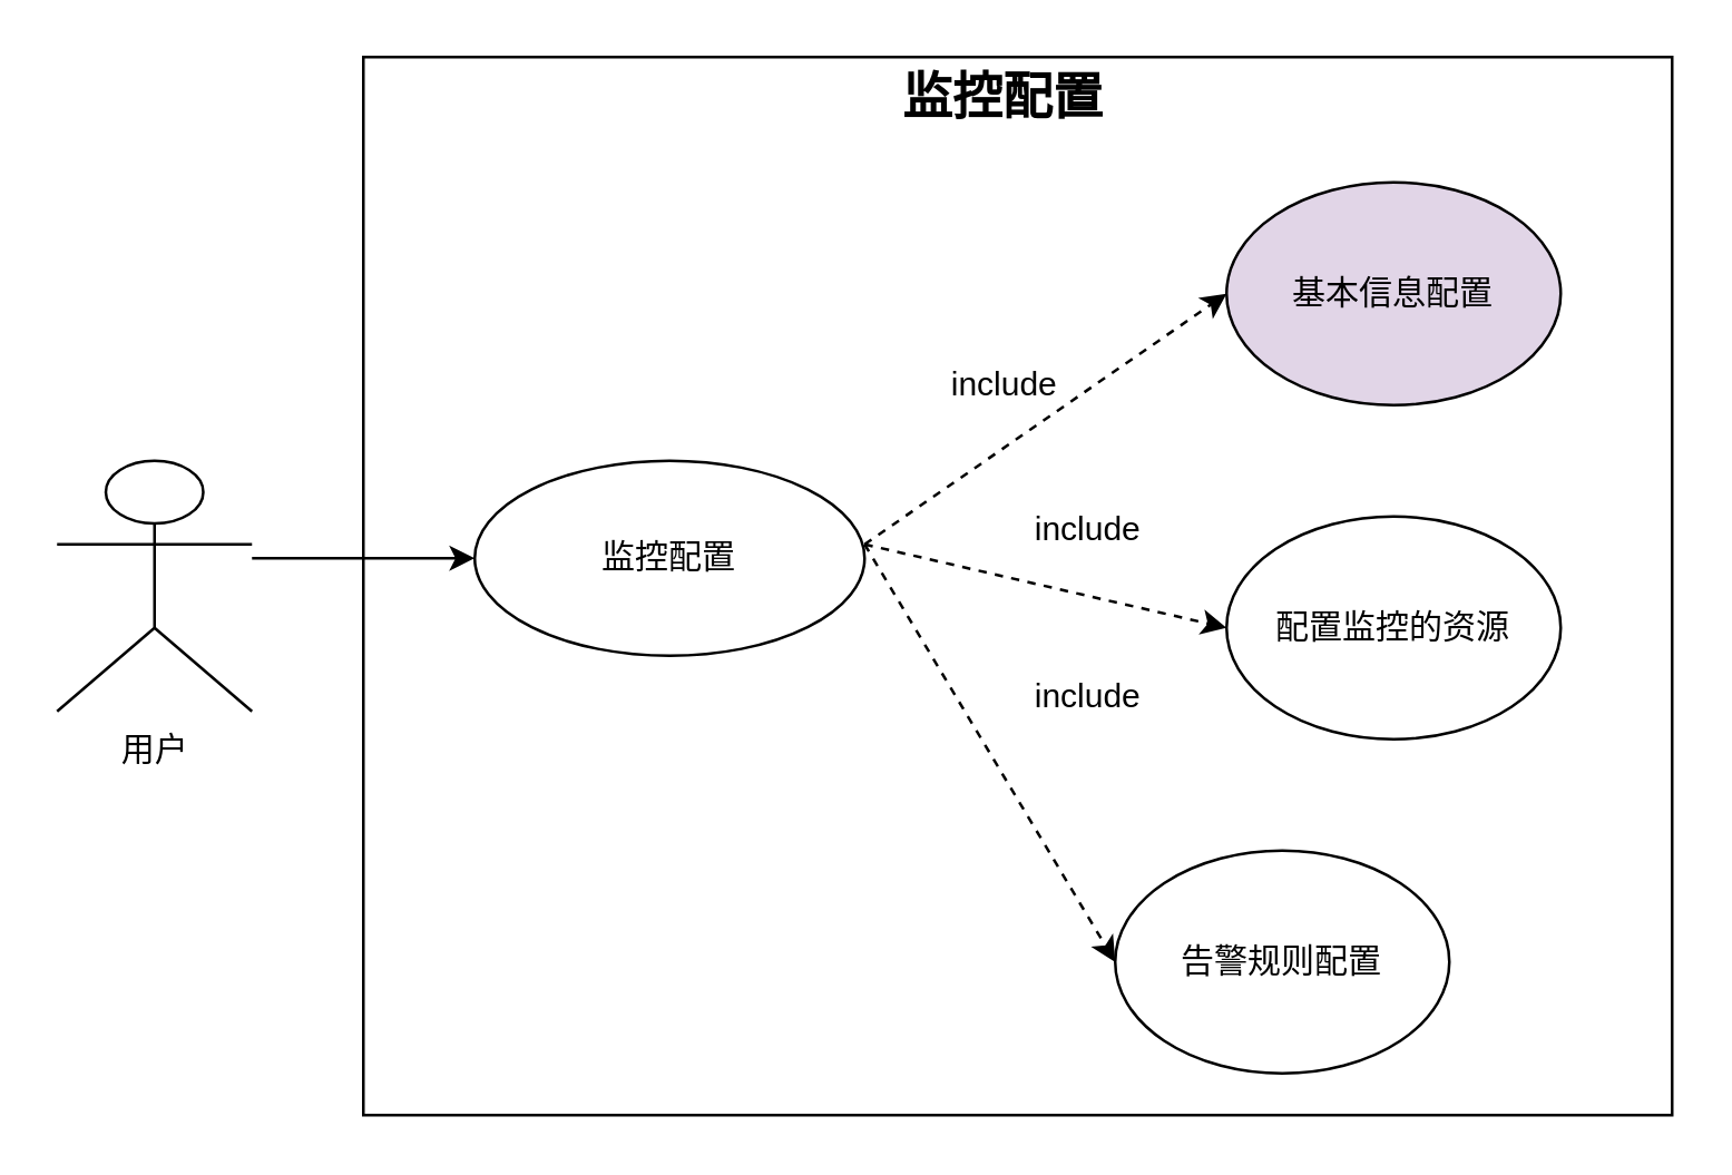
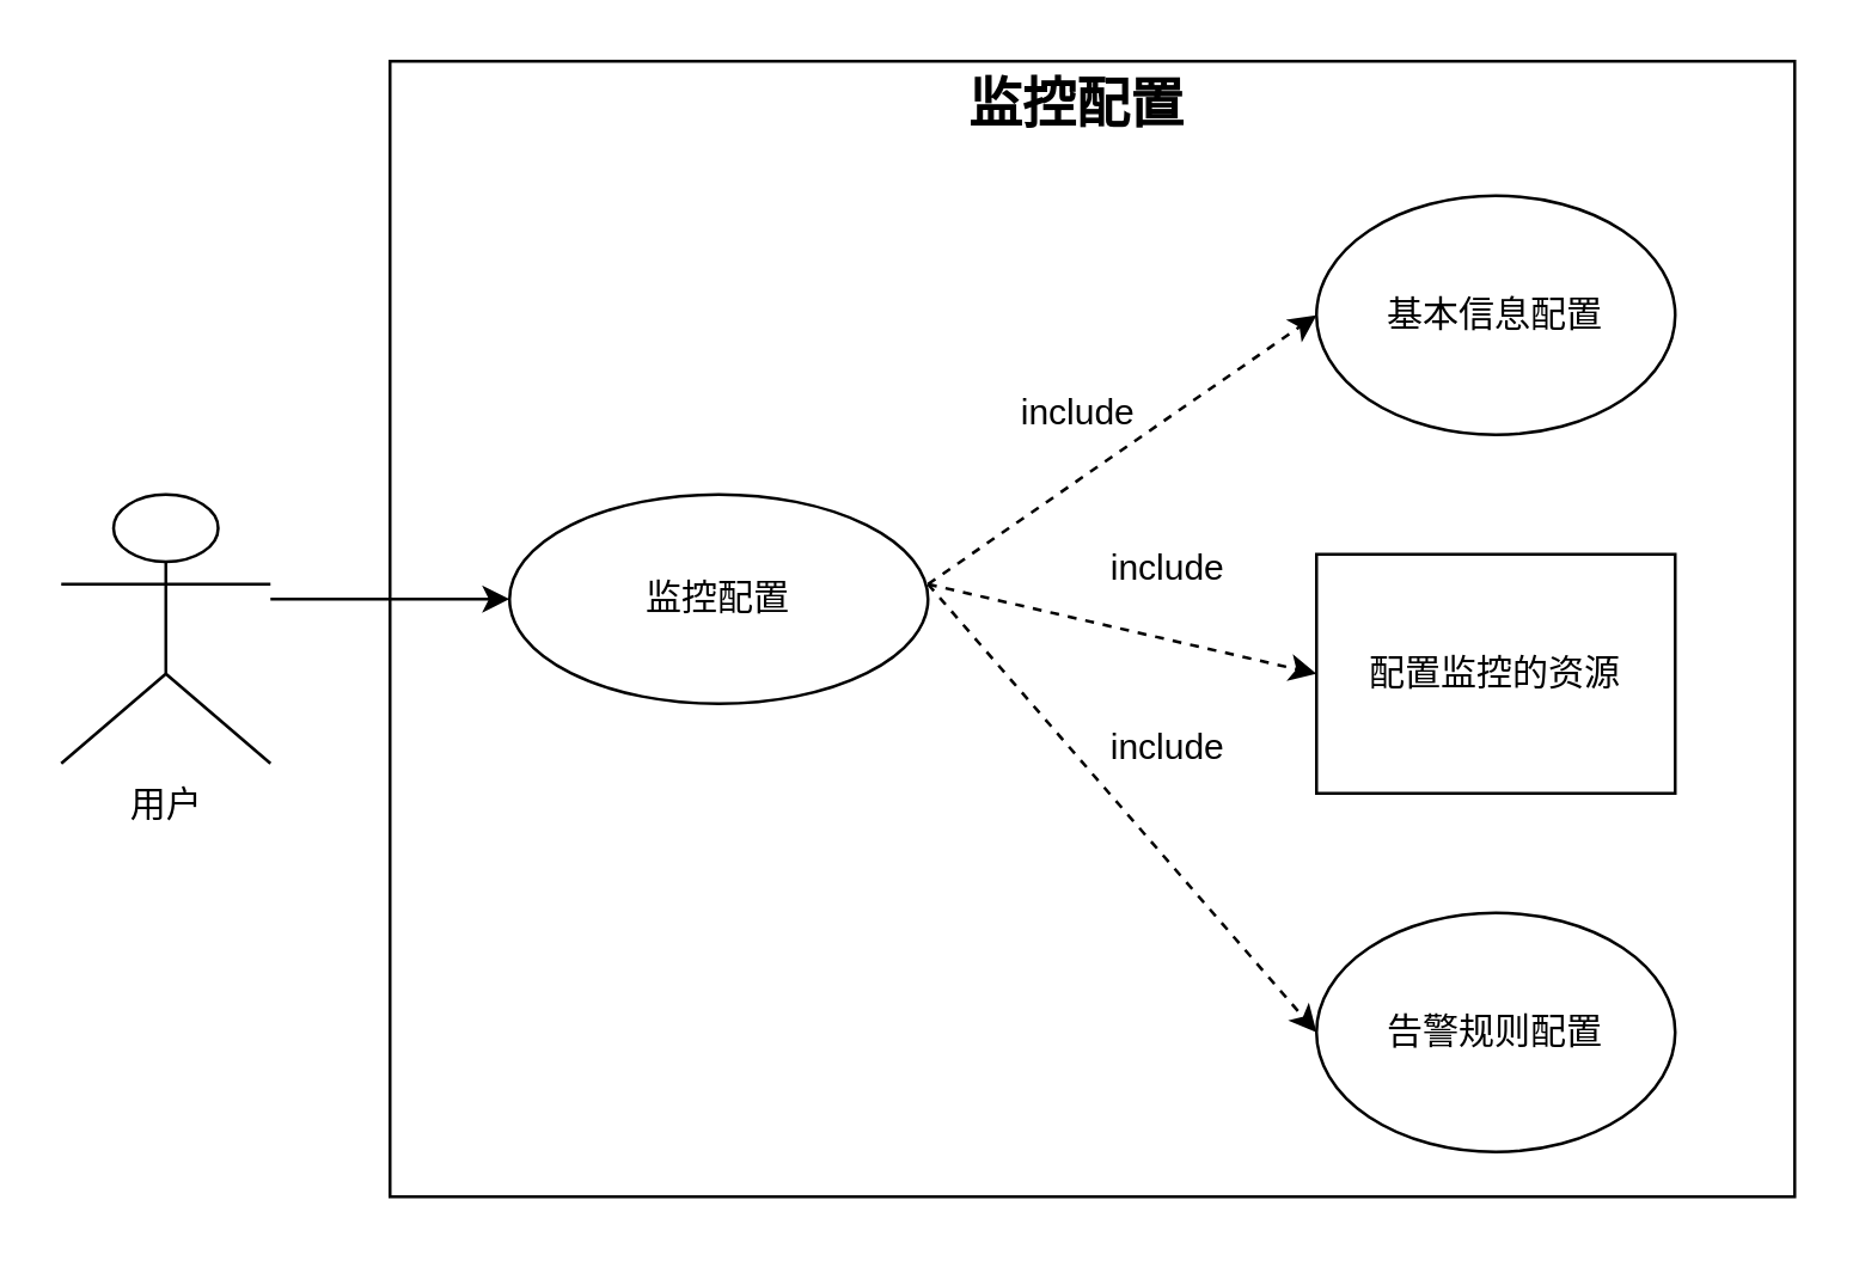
  <mxCell id="0" />
  <mxCell id="1" parent="0" />
  <mxCell id="2" value="" style="rounded=0;whiteSpace=wrap;html=1;" parent="1" vertex="1"><mxGeometry x="130" y="20" width="470" height="380" as="geometry" /></mxCell>
  <mxCell id="3" value="用户" style="shape=umlActor;verticalLabelPosition=bottom;verticalAlign=top;html=1;" parent="1" vertex="1"><mxGeometry x="20" y="165" width="70" height="90" as="geometry" /></mxCell>
  <mxCell id="4" value="监控配置" style="ellipse;whiteSpace=wrap;html=1;" parent="1" vertex="1"><mxGeometry x="170" y="165" width="140" height="70" as="geometry" /></mxCell>
  <mxCell id="5" value="" style="endArrow=classic;html=1;rounded=0;entryX=0;entryY=0.5;entryDx=0;entryDy=0;" parent="1" target="4" edge="1"><mxGeometry width="50" height="50" relative="1" as="geometry"><mxPoint x="90" y="200" as="sourcePoint" /><mxPoint x="230" y="185" as="targetPoint" /></mxGeometry></mxCell>
- <mxCell id="6" value="基本信息配置" style="ellipse;whiteSpace=wrap;html=1;fillColor=#e1d5e7;" parent="1" vertex="1"><mxGeometry x="440" y="65" width="120" height="80" as="geometry" /></mxCell>
- <mxCell id="7" value="配置监控的资源" style="ellipse;whiteSpace=wrap;html=1;" parent="1" vertex="1"><mxGeometry x="440" y="185" width="120" height="80" as="geometry" /></mxCell>
+ <mxCell id="6" value="基本信息配置" style="ellipse;whiteSpace=wrap;html=1;" parent="1" vertex="1"><mxGeometry x="440" y="65" width="120" height="80" as="geometry" /></mxCell>
+ <mxCell id="7" value="配置监控的资源" style="whiteSpace=wrap;html=1;rounded=0;" parent="1" vertex="1"><mxGeometry x="440" y="185" width="120" height="80" as="geometry" /></mxCell>
  <mxCell id="8" value="" style="endArrow=classic;html=1;rounded=0;entryX=0;entryY=0.5;entryDx=0;entryDy=0;dashed=1;" parent="1" target="6" edge="1"><mxGeometry width="50" height="50" relative="1" as="geometry"><mxPoint x="310" y="195" as="sourcePoint" /><mxPoint x="360" y="145" as="targetPoint" /><Array as="points" /></mxGeometry></mxCell>
- <mxCell id="9" value="告警规则配置" style="ellipse;whiteSpace=wrap;html=1;" parent="1" vertex="1"><mxGeometry x="400" y="305" width="120" height="80" as="geometry" /></mxCell>
+ <mxCell id="9" value="告警规则配置" style="ellipse;whiteSpace=wrap;html=1;" parent="1" vertex="1"><mxGeometry x="440" y="305" width="120" height="80" as="geometry" /></mxCell>
  <mxCell id="10" value="" style="endArrow=classic;html=1;rounded=0;entryX=0;entryY=0.5;entryDx=0;entryDy=0;dashed=1;" parent="1" target="7" edge="1"><mxGeometry width="50" height="50" relative="1" as="geometry"><mxPoint x="310" y="195" as="sourcePoint" /><mxPoint x="360" y="145" as="targetPoint" /></mxGeometry></mxCell>
  <mxCell id="11" value="" style="endArrow=classic;html=1;rounded=0;entryX=0;entryY=0.5;entryDx=0;entryDy=0;dashed=1;" parent="1" target="9" edge="1"><mxGeometry width="50" height="50" relative="1" as="geometry"><mxPoint x="310" y="195" as="sourcePoint" /><mxPoint x="360" y="145" as="targetPoint" /></mxGeometry></mxCell>
  <mxCell id="12" value="include" style="text;html=1;align=center;verticalAlign=middle;resizable=0;points=[];autosize=1;strokeColor=none;fillColor=none;" parent="1" vertex="1"><mxGeometry x="330" y="123" width="60" height="30" as="geometry" /></mxCell>
  <mxCell id="13" value="include" style="text;html=1;align=center;verticalAlign=middle;resizable=0;points=[];autosize=1;strokeColor=none;fillColor=none;" parent="1" vertex="1"><mxGeometry x="360" y="175" width="60" height="30" as="geometry" /></mxCell>
  <mxCell id="14" value="include" style="text;html=1;align=center;verticalAlign=middle;resizable=0;points=[];autosize=1;strokeColor=none;fillColor=none;" parent="1" vertex="1"><mxGeometry x="360" y="235" width="60" height="30" as="geometry" /></mxCell>
  <mxCell id="15" value="&lt;b&gt;&lt;font style=&quot;font-size: 18px;&quot;&gt;监控配置&lt;/font&gt;&lt;/b&gt;" style="text;html=1;align=center;verticalAlign=middle;whiteSpace=wrap;rounded=0;" parent="1" vertex="1"><mxGeometry x="320" y="20" width="80" height="30" as="geometry" /></mxCell>
